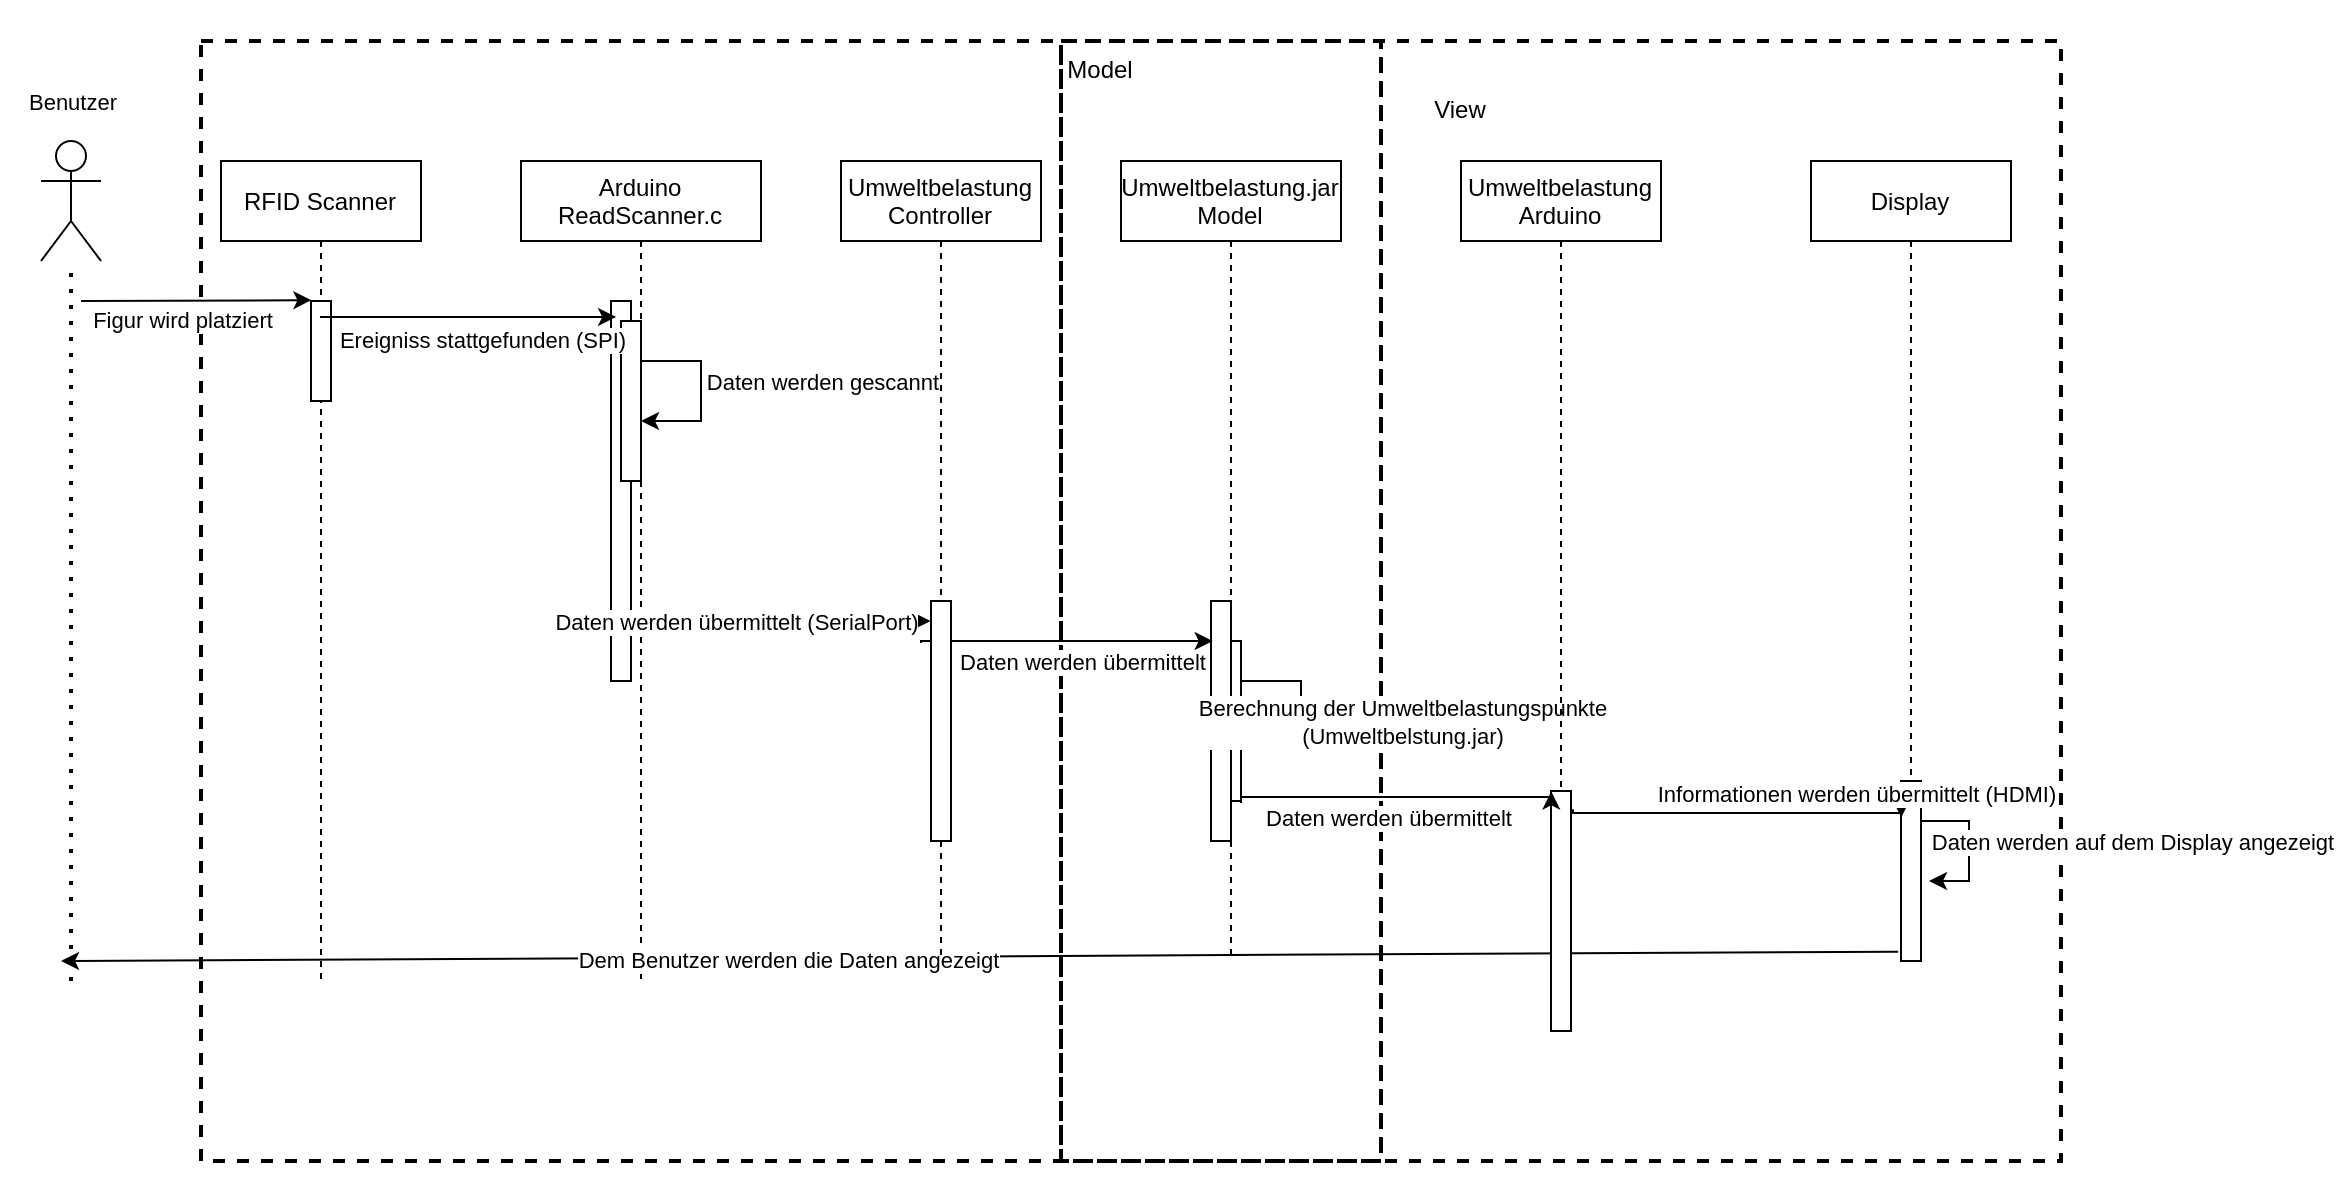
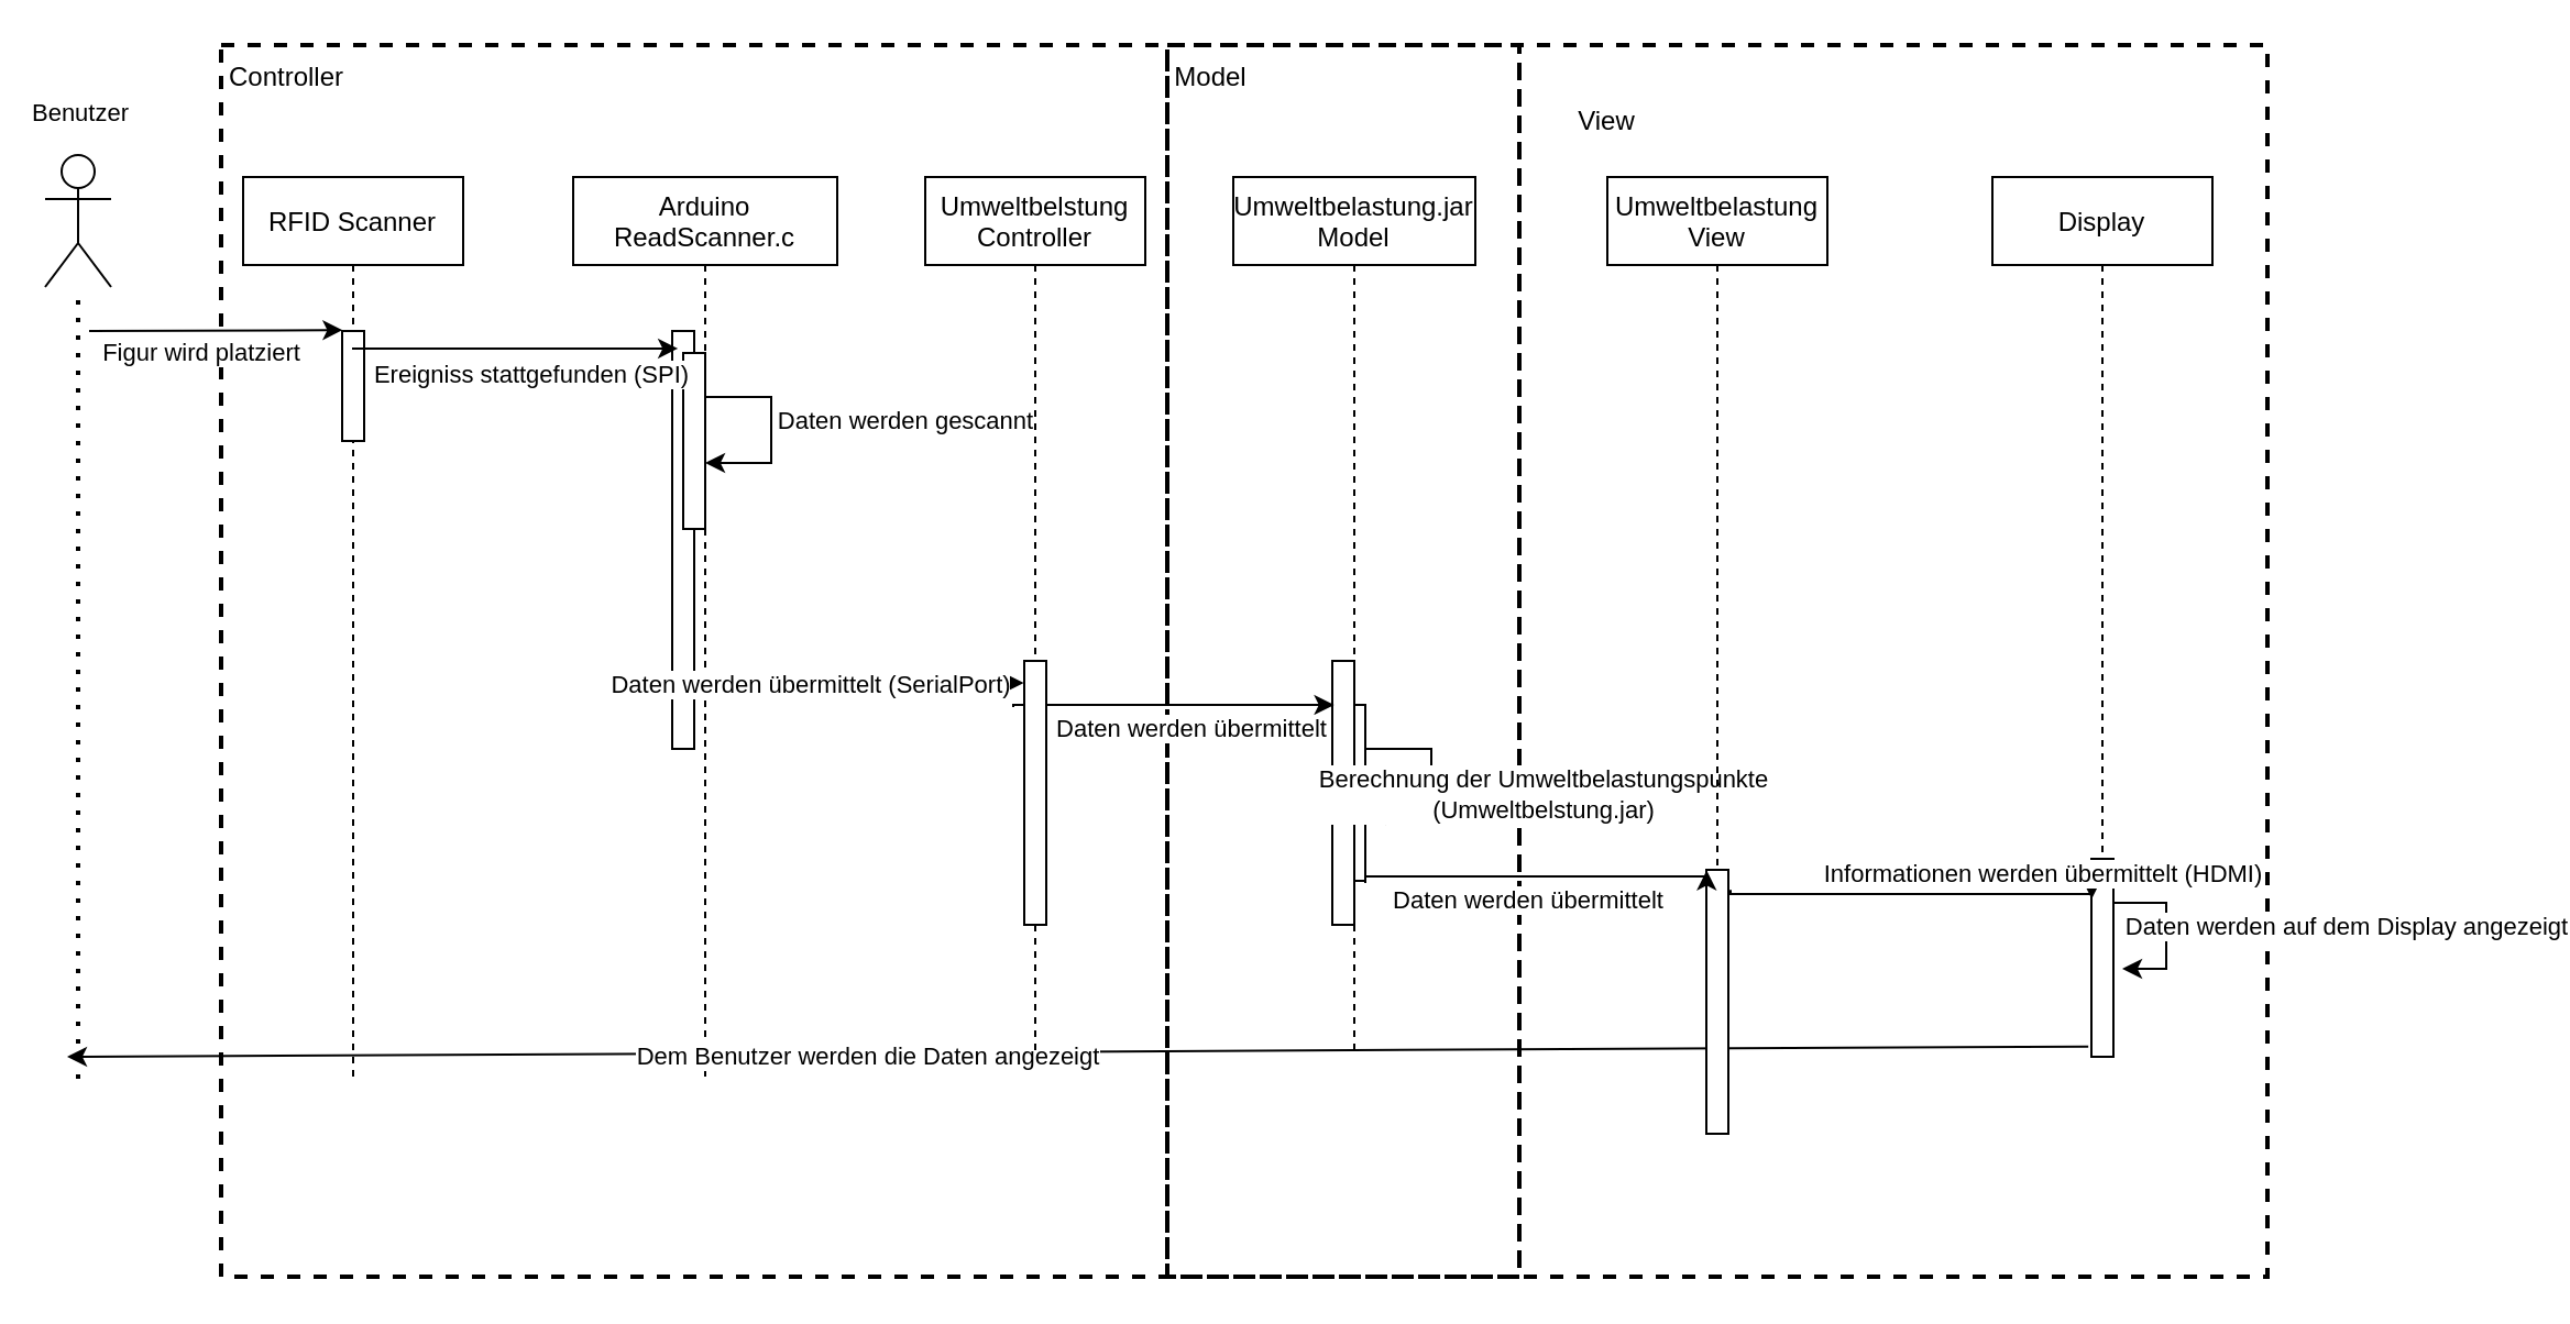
  <mxCell id="0" />
  <mxCell id="1" parent="0" />
  <mxCell id="2" value="" style="points=[];perimeter=orthogonalPerimeter;rounded=0;shadow=0;strokeWidth=1;" vertex="1" parent="1"><mxGeometry x="610" y="320" width="10" height="80" as="geometry" /></mxCell>
  <mxCell id="3" value="" style="rounded=0;whiteSpace=wrap;html=1;strokeWidth=2;fillColor=none;dashed=1;" vertex="1" parent="1"><mxGeometry x="100" y="20" width="590" height="560" as="geometry" /></mxCell>
  <mxCell id="4" value="" style="rounded=0;whiteSpace=wrap;html=1;strokeWidth=2;fillColor=none;dashed=1;" vertex="1" parent="1"><mxGeometry x="530" y="20" width="500" height="560" as="geometry" /></mxCell>
  <mxCell id="5" value="" style="rounded=0;whiteSpace=wrap;html=1;strokeWidth=2;fillColor=none;dashed=1;" vertex="1" parent="1"><mxGeometry x="530" y="20" width="160" height="560" as="geometry" /></mxCell>
  <mxCell id="6" value="Arduino&#10;ReadScanner.c" style="shape=umlLifeline;perimeter=lifelinePerimeter;container=1;collapsible=0;recursiveResize=0;rounded=0;shadow=0;strokeWidth=1;" parent="1" vertex="1"><mxGeometry x="260" y="80" width="120" height="410" as="geometry" /></mxCell>
  <mxCell id="7" value="" style="points=[];perimeter=orthogonalPerimeter;rounded=0;shadow=0;strokeWidth=1;" parent="6" vertex="1"><mxGeometry x="45" y="70" width="10" height="190" as="geometry" /></mxCell>
  <mxCell id="8" value="" style="points=[];perimeter=orthogonalPerimeter;rounded=0;shadow=0;strokeWidth=1;" parent="6" vertex="1"><mxGeometry x="50" y="80" width="10" height="80" as="geometry" /></mxCell>
  <mxCell id="9" value="" style="edgeStyle=elbowEdgeStyle;elbow=horizontal;endArrow=classic;html=1;rounded=0;" parent="6" edge="1"><mxGeometry width="50" height="50" relative="1" as="geometry"><mxPoint x="60" y="100" as="sourcePoint" /><mxPoint x="60" y="130" as="targetPoint" /><Array as="points"><mxPoint x="90" y="120" /></Array></mxGeometry></mxCell>
  <mxCell id="10" value="Daten werden gescannt&lt;br&gt;" style="edgeLabel;html=1;align=center;verticalAlign=middle;resizable=0;points=[];" parent="9" vertex="1" connectable="0"><mxGeometry x="-0.156" relative="1" as="geometry"><mxPoint x="60" y="2" as="offset" /></mxGeometry></mxCell>
  <mxCell id="11" value="Umweltbelastung.jar&#10;Model" style="shape=umlLifeline;perimeter=lifelinePerimeter;container=1;collapsible=0;recursiveResize=0;rounded=0;shadow=0;strokeWidth=1;" parent="1" vertex="1"><mxGeometry x="560" y="80" width="110" height="400" as="geometry" /></mxCell>
  <mxCell id="12" value="" style="points=[];perimeter=orthogonalPerimeter;rounded=0;shadow=0;strokeWidth=1;" parent="11" vertex="1"><mxGeometry x="45" y="220" width="10" height="120" as="geometry" /></mxCell>
  <mxCell id="13" value="" style="edgeStyle=elbowEdgeStyle;elbow=vertical;endArrow=classic;html=1;rounded=0;exitX=1.024;exitY=0.843;exitDx=0;exitDy=0;exitPerimeter=0;entryX=0.083;entryY=0.166;entryDx=0;entryDy=0;entryPerimeter=0;" edge="1" parent="11" target="12"><mxGeometry width="50" height="50" relative="1" as="geometry"><mxPoint x="-100" y="241" as="sourcePoint" /><mxPoint x="30" y="240" as="targetPoint" /><Array as="points" /></mxGeometry></mxCell>
  <mxCell id="14" value="Daten werden übermittelt" style="edgeLabel;html=1;align=center;verticalAlign=middle;resizable=0;points=[];" vertex="1" connectable="0" parent="13"><mxGeometry x="-0.151" relative="1" as="geometry"><mxPoint x="19" y="10" as="offset" /></mxGeometry></mxCell>
  <mxCell id="15" value="" style="edgeStyle=elbowEdgeStyle;elbow=horizontal;endArrow=classic;html=1;rounded=0;" edge="1" parent="11"><mxGeometry width="50" height="50" relative="1" as="geometry"><mxPoint x="60" y="260" as="sourcePoint" /><mxPoint x="60" y="290" as="targetPoint" /><Array as="points"><mxPoint x="90" y="280" /></Array></mxGeometry></mxCell>
  <mxCell id="16" value="Berechnung der Umweltbelastungspunkte&lt;br&gt;(Umweltbelstung.jar)" style="edgeLabel;html=1;align=center;verticalAlign=middle;resizable=0;points=[];" vertex="1" connectable="0" parent="15"><mxGeometry x="-0.156" relative="1" as="geometry"><mxPoint x="50" y="12" as="offset" /></mxGeometry></mxCell>
  <mxCell id="17" value="Display" style="shape=umlLifeline;perimeter=lifelinePerimeter;container=1;collapsible=0;recursiveResize=0;rounded=0;shadow=0;strokeWidth=1;" parent="1" vertex="1"><mxGeometry x="905" y="80" width="100" height="360" as="geometry" /></mxCell>
  <mxCell id="18" value="" style="edgeStyle=elbowEdgeStyle;elbow=vertical;endArrow=classic;html=1;rounded=0;exitX=1.024;exitY=0.843;exitDx=0;exitDy=0;exitPerimeter=0;entryX=-0.024;entryY=0.079;entryDx=0;entryDy=0;entryPerimeter=0;" parent="1" source="7" target="40" edge="1"><mxGeometry width="50" height="50" relative="1" as="geometry"><mxPoint x="510" y="300" as="sourcePoint" /><mxPoint x="590" y="310" as="targetPoint" /><Array as="points"><mxPoint x="450" y="310" /></Array></mxGeometry></mxCell>
  <mxCell id="19" value="Daten werden übermittelt (SerialPort)" style="edgeLabel;html=1;align=center;verticalAlign=middle;resizable=0;points=[];" parent="18" vertex="1" connectable="0"><mxGeometry x="-0.151" relative="1" as="geometry"><mxPoint x="-12" as="offset" /></mxGeometry></mxCell>
  <mxCell id="20" value="" style="points=[];perimeter=orthogonalPerimeter;rounded=0;shadow=0;strokeWidth=1;" parent="1" vertex="1"><mxGeometry x="950" y="390" width="10" height="90" as="geometry" /></mxCell>
  <mxCell id="21" value="Informationen werden übermittelt (HDMI)" style="edgeStyle=elbowEdgeStyle;elbow=vertical;endArrow=classic;html=1;rounded=0;exitX=1.1;exitY=0.076;exitDx=0;exitDy=0;exitPerimeter=0;entryX=0.014;entryY=0.203;entryDx=0;entryDy=0;entryPerimeter=0;" parent="1" edge="1" target="20" source="38"><mxGeometry x="0.714" y="9" width="50" height="50" relative="1" as="geometry"><mxPoint x="620" y="410" as="sourcePoint" /><mxPoint x="900" y="400" as="targetPoint" /><Array as="points" /><mxPoint as="offset" /></mxGeometry></mxCell>
  <mxCell id="22" value="" style="edgeStyle=segmentEdgeStyle;endArrow=classic;html=1;rounded=0;exitX=1.1;exitY=0.05;exitDx=0;exitDy=0;exitPerimeter=0;" parent="1" edge="1"><mxGeometry width="50" height="50" relative="1" as="geometry"><mxPoint x="960" y="404.5" as="sourcePoint" /><mxPoint x="964" y="440" as="targetPoint" /><Array as="points"><mxPoint x="960" y="410" /><mxPoint x="984" y="410" /><mxPoint x="984" y="440" /></Array></mxGeometry></mxCell>
  <mxCell id="23" value="Daten werden auf dem Display angezeigt" style="edgeLabel;html=1;align=center;verticalAlign=middle;resizable=0;points=[];" parent="22" vertex="1" connectable="0"><mxGeometry x="0.02" y="1" relative="1" as="geometry"><mxPoint x="80" y="-1" as="offset" /></mxGeometry></mxCell>
  <mxCell id="24" value="RFID Scanner" style="shape=umlLifeline;perimeter=lifelinePerimeter;container=1;collapsible=0;recursiveResize=0;rounded=0;shadow=0;strokeWidth=1;" vertex="1" parent="1"><mxGeometry x="110" y="80" width="100" height="410" as="geometry" /></mxCell>
  <mxCell id="25" value="" style="points=[];perimeter=orthogonalPerimeter;rounded=0;shadow=0;strokeWidth=1;" vertex="1" parent="24"><mxGeometry x="45" y="70" width="10" height="50" as="geometry" /></mxCell>
  <mxCell id="26" value="" style="endArrow=classic;html=1;rounded=0;entryX=0.26;entryY=0.042;entryDx=0;entryDy=0;entryPerimeter=0;" edge="1" parent="1" source="24" target="7"><mxGeometry width="50" height="50" relative="1" as="geometry"><mxPoint x="240" y="210" as="sourcePoint" /><mxPoint x="290" y="160" as="targetPoint" /></mxGeometry></mxCell>
  <mxCell id="27" value="Ereigniss stattgefunden (SPI)" style="edgeLabel;html=1;align=center;verticalAlign=middle;resizable=0;points=[];" vertex="1" connectable="0" parent="26"><mxGeometry x="-0.486" y="2" relative="1" as="geometry"><mxPoint x="43" y="14" as="offset" /></mxGeometry></mxCell>
  <mxCell id="28" value="" style="endArrow=classic;html=1;rounded=0;entryX=0.02;entryY=-0.008;entryDx=0;entryDy=0;entryPerimeter=0;" edge="1" parent="1" target="25"><mxGeometry width="50" height="50" relative="1" as="geometry"><mxPoint x="40" y="150" as="sourcePoint" /><mxPoint x="120" y="150" as="targetPoint" /></mxGeometry></mxCell>
  <mxCell id="29" value="Figur wird platziert" style="edgeLabel;html=1;align=center;verticalAlign=middle;resizable=0;points=[];" vertex="1" connectable="0" parent="28"><mxGeometry x="-0.417" y="-1" relative="1" as="geometry"><mxPoint x="16" y="9" as="offset" /></mxGeometry></mxCell>
  <mxCell id="30" value="" style="shape=umlActor;verticalLabelPosition=bottom;verticalAlign=top;html=1;outlineConnect=0;" vertex="1" parent="1"><mxGeometry x="20" y="70" width="30" height="60" as="geometry" /></mxCell>
  <mxCell id="31" value="" style="endArrow=none;dashed=1;html=1;dashPattern=1 3;strokeWidth=2;rounded=0;" edge="1" parent="1" target="30"><mxGeometry width="50" height="50" relative="1" as="geometry"><mxPoint x="35" y="490" as="sourcePoint" /><mxPoint x="40" y="190" as="targetPoint" /></mxGeometry></mxCell>
  <mxCell id="32" value="Benutzer" style="edgeLabel;html=1;align=center;verticalAlign=middle;resizable=0;points=[];" vertex="1" connectable="0" parent="31"><mxGeometry x="0.906" relative="1" as="geometry"><mxPoint y="-97" as="offset" /></mxGeometry></mxCell>
+ <mxCell id="33" value="Controller" style="text;html=1;strokeColor=none;fillColor=none;align=center;verticalAlign=middle;whiteSpace=wrap;rounded=0;" vertex="1" parent="1"><mxGeometry x="100" y="20" width="60" height="30" as="geometry" /></mxCell>
  <mxCell id="34" value="Model" style="text;html=1;strokeColor=none;fillColor=none;align=center;verticalAlign=middle;whiteSpace=wrap;rounded=0;" vertex="1" parent="1"><mxGeometry x="520" y="20" width="60" height="30" as="geometry" /></mxCell>
  <mxCell id="35" value="View" style="text;html=1;strokeColor=none;fillColor=none;align=center;verticalAlign=middle;whiteSpace=wrap;rounded=0;" vertex="1" parent="1"><mxGeometry x="700" y="40" width="60" height="30" as="geometry" /></mxCell>
  <mxCell id="36" value="Dem Benutzer werden die Daten angezeigt" style="endArrow=classic;html=1;rounded=0;exitX=-0.141;exitY=0.948;exitDx=0;exitDy=0;exitPerimeter=0;" edge="1" parent="1" source="20"><mxGeometry x="0.208" y="2" width="50" height="50" relative="1" as="geometry"><mxPoint x="470" y="330" as="sourcePoint" /><mxPoint x="30" y="480" as="targetPoint" /><mxPoint as="offset" /></mxGeometry></mxCell>
- <mxCell id="37" value="Umweltbelastung&#10;Arduino" style="shape=umlLifeline;perimeter=lifelinePerimeter;container=1;collapsible=0;recursiveResize=0;rounded=0;shadow=0;strokeWidth=1;" vertex="1" parent="1"><mxGeometry x="730" y="80" width="100" height="405" as="geometry" /></mxCell>
+ <mxCell id="37" value="Umweltbelastung&#10;View" style="shape=umlLifeline;perimeter=lifelinePerimeter;container=1;collapsible=0;recursiveResize=0;rounded=0;shadow=0;strokeWidth=1;" vertex="1" parent="1"><mxGeometry x="730" y="80" width="100" height="405" as="geometry" /></mxCell>
  <mxCell id="38" value="" style="points=[];perimeter=orthogonalPerimeter;rounded=0;shadow=0;strokeWidth=1;" vertex="1" parent="37"><mxGeometry x="45" y="315" width="10" height="120" as="geometry" /></mxCell>
- <mxCell id="39" value="Umweltbelastung&#10;Controller" style="shape=umlLifeline;perimeter=lifelinePerimeter;container=1;collapsible=0;recursiveResize=0;rounded=0;shadow=0;strokeWidth=1;" vertex="1" parent="1"><mxGeometry x="420" y="80" width="100" height="400" as="geometry" /></mxCell>
+ <mxCell id="39" value="Umweltbelstung&#10;Controller" style="shape=umlLifeline;perimeter=lifelinePerimeter;container=1;collapsible=0;recursiveResize=0;rounded=0;shadow=0;strokeWidth=1;" vertex="1" parent="1"><mxGeometry x="420" y="80" width="100" height="400" as="geometry" /></mxCell>
  <mxCell id="40" value="" style="points=[];perimeter=orthogonalPerimeter;rounded=0;shadow=0;strokeWidth=1;" vertex="1" parent="39"><mxGeometry x="45" y="220" width="10" height="120" as="geometry" /></mxCell>
  <mxCell id="41" value="" style="edgeStyle=elbowEdgeStyle;elbow=vertical;endArrow=classic;html=1;rounded=0;exitX=1.024;exitY=0.843;exitDx=0;exitDy=0;exitPerimeter=0;entryX=0.014;entryY=0.002;entryDx=0;entryDy=0;entryPerimeter=0;" edge="1" parent="1" target="38"><mxGeometry width="50" height="50" relative="1" as="geometry"><mxPoint x="620" y="401" as="sourcePoint" /><mxPoint x="766" y="400" as="targetPoint" /><Array as="points" /></mxGeometry></mxCell>
  <mxCell id="42" value="Daten werden übermittelt" style="edgeLabel;html=1;align=center;verticalAlign=middle;resizable=0;points=[];" vertex="1" connectable="0" parent="41"><mxGeometry x="-0.151" relative="1" as="geometry"><mxPoint x="8" y="10" as="offset" /></mxGeometry></mxCell>
